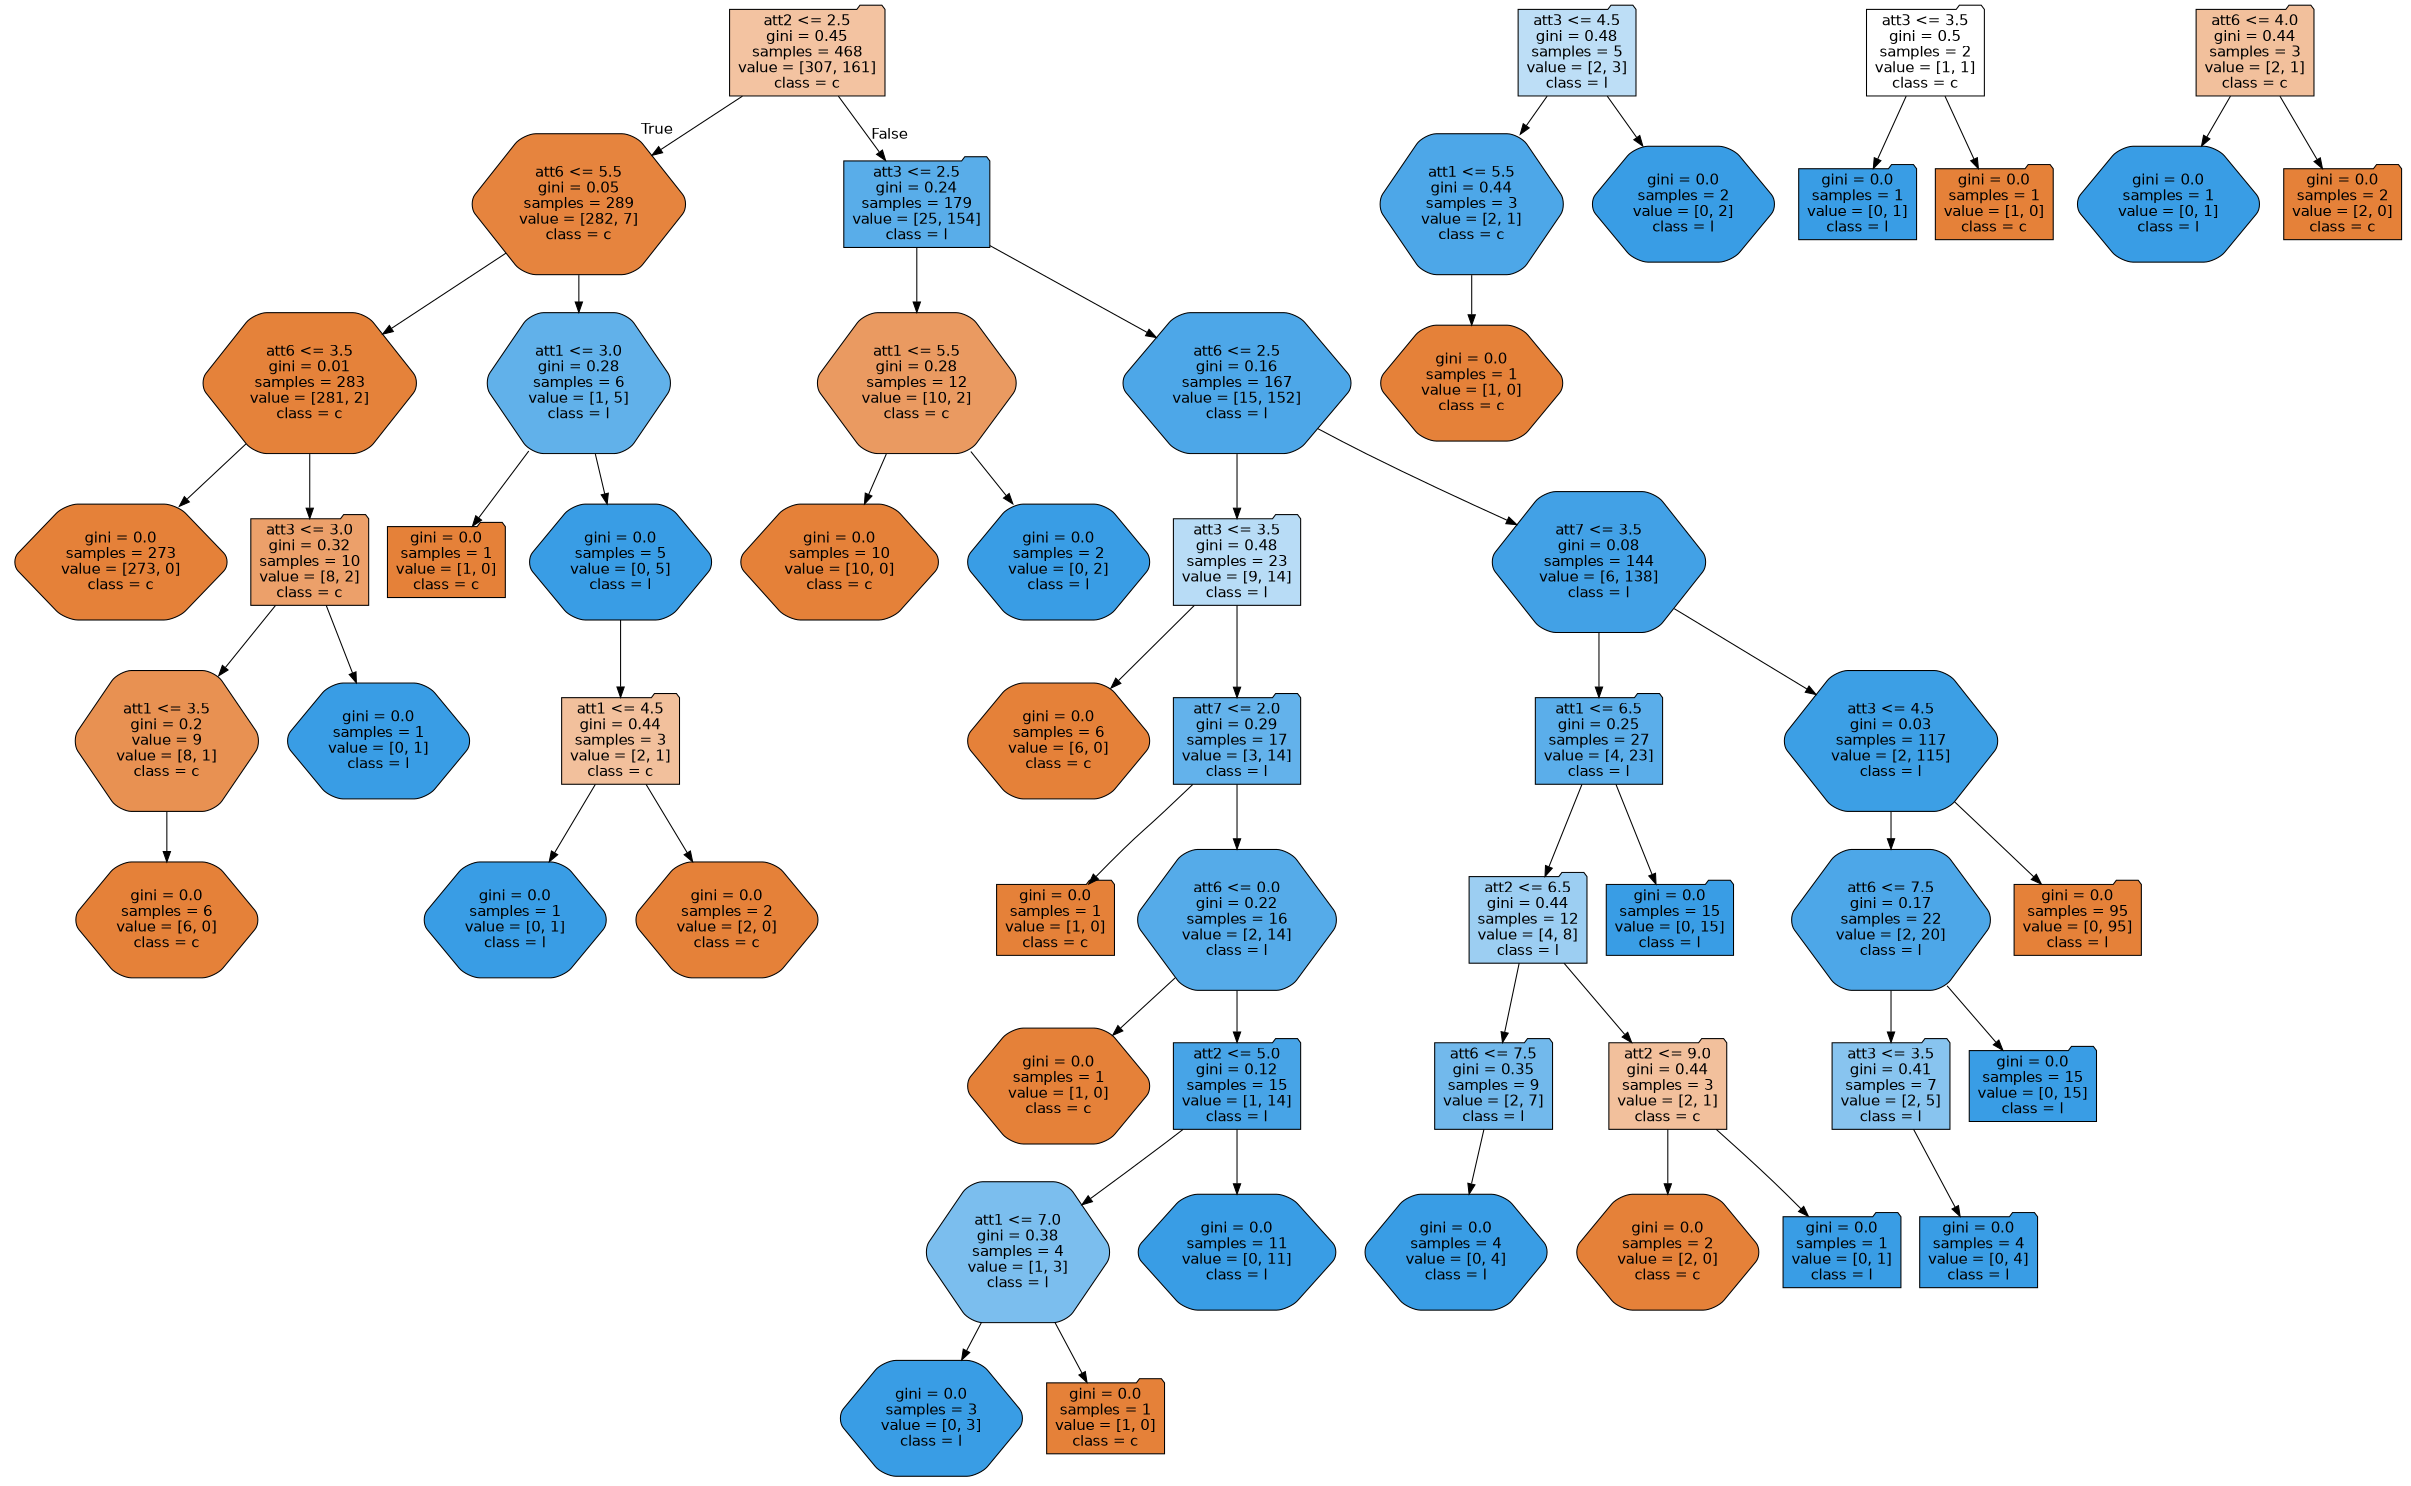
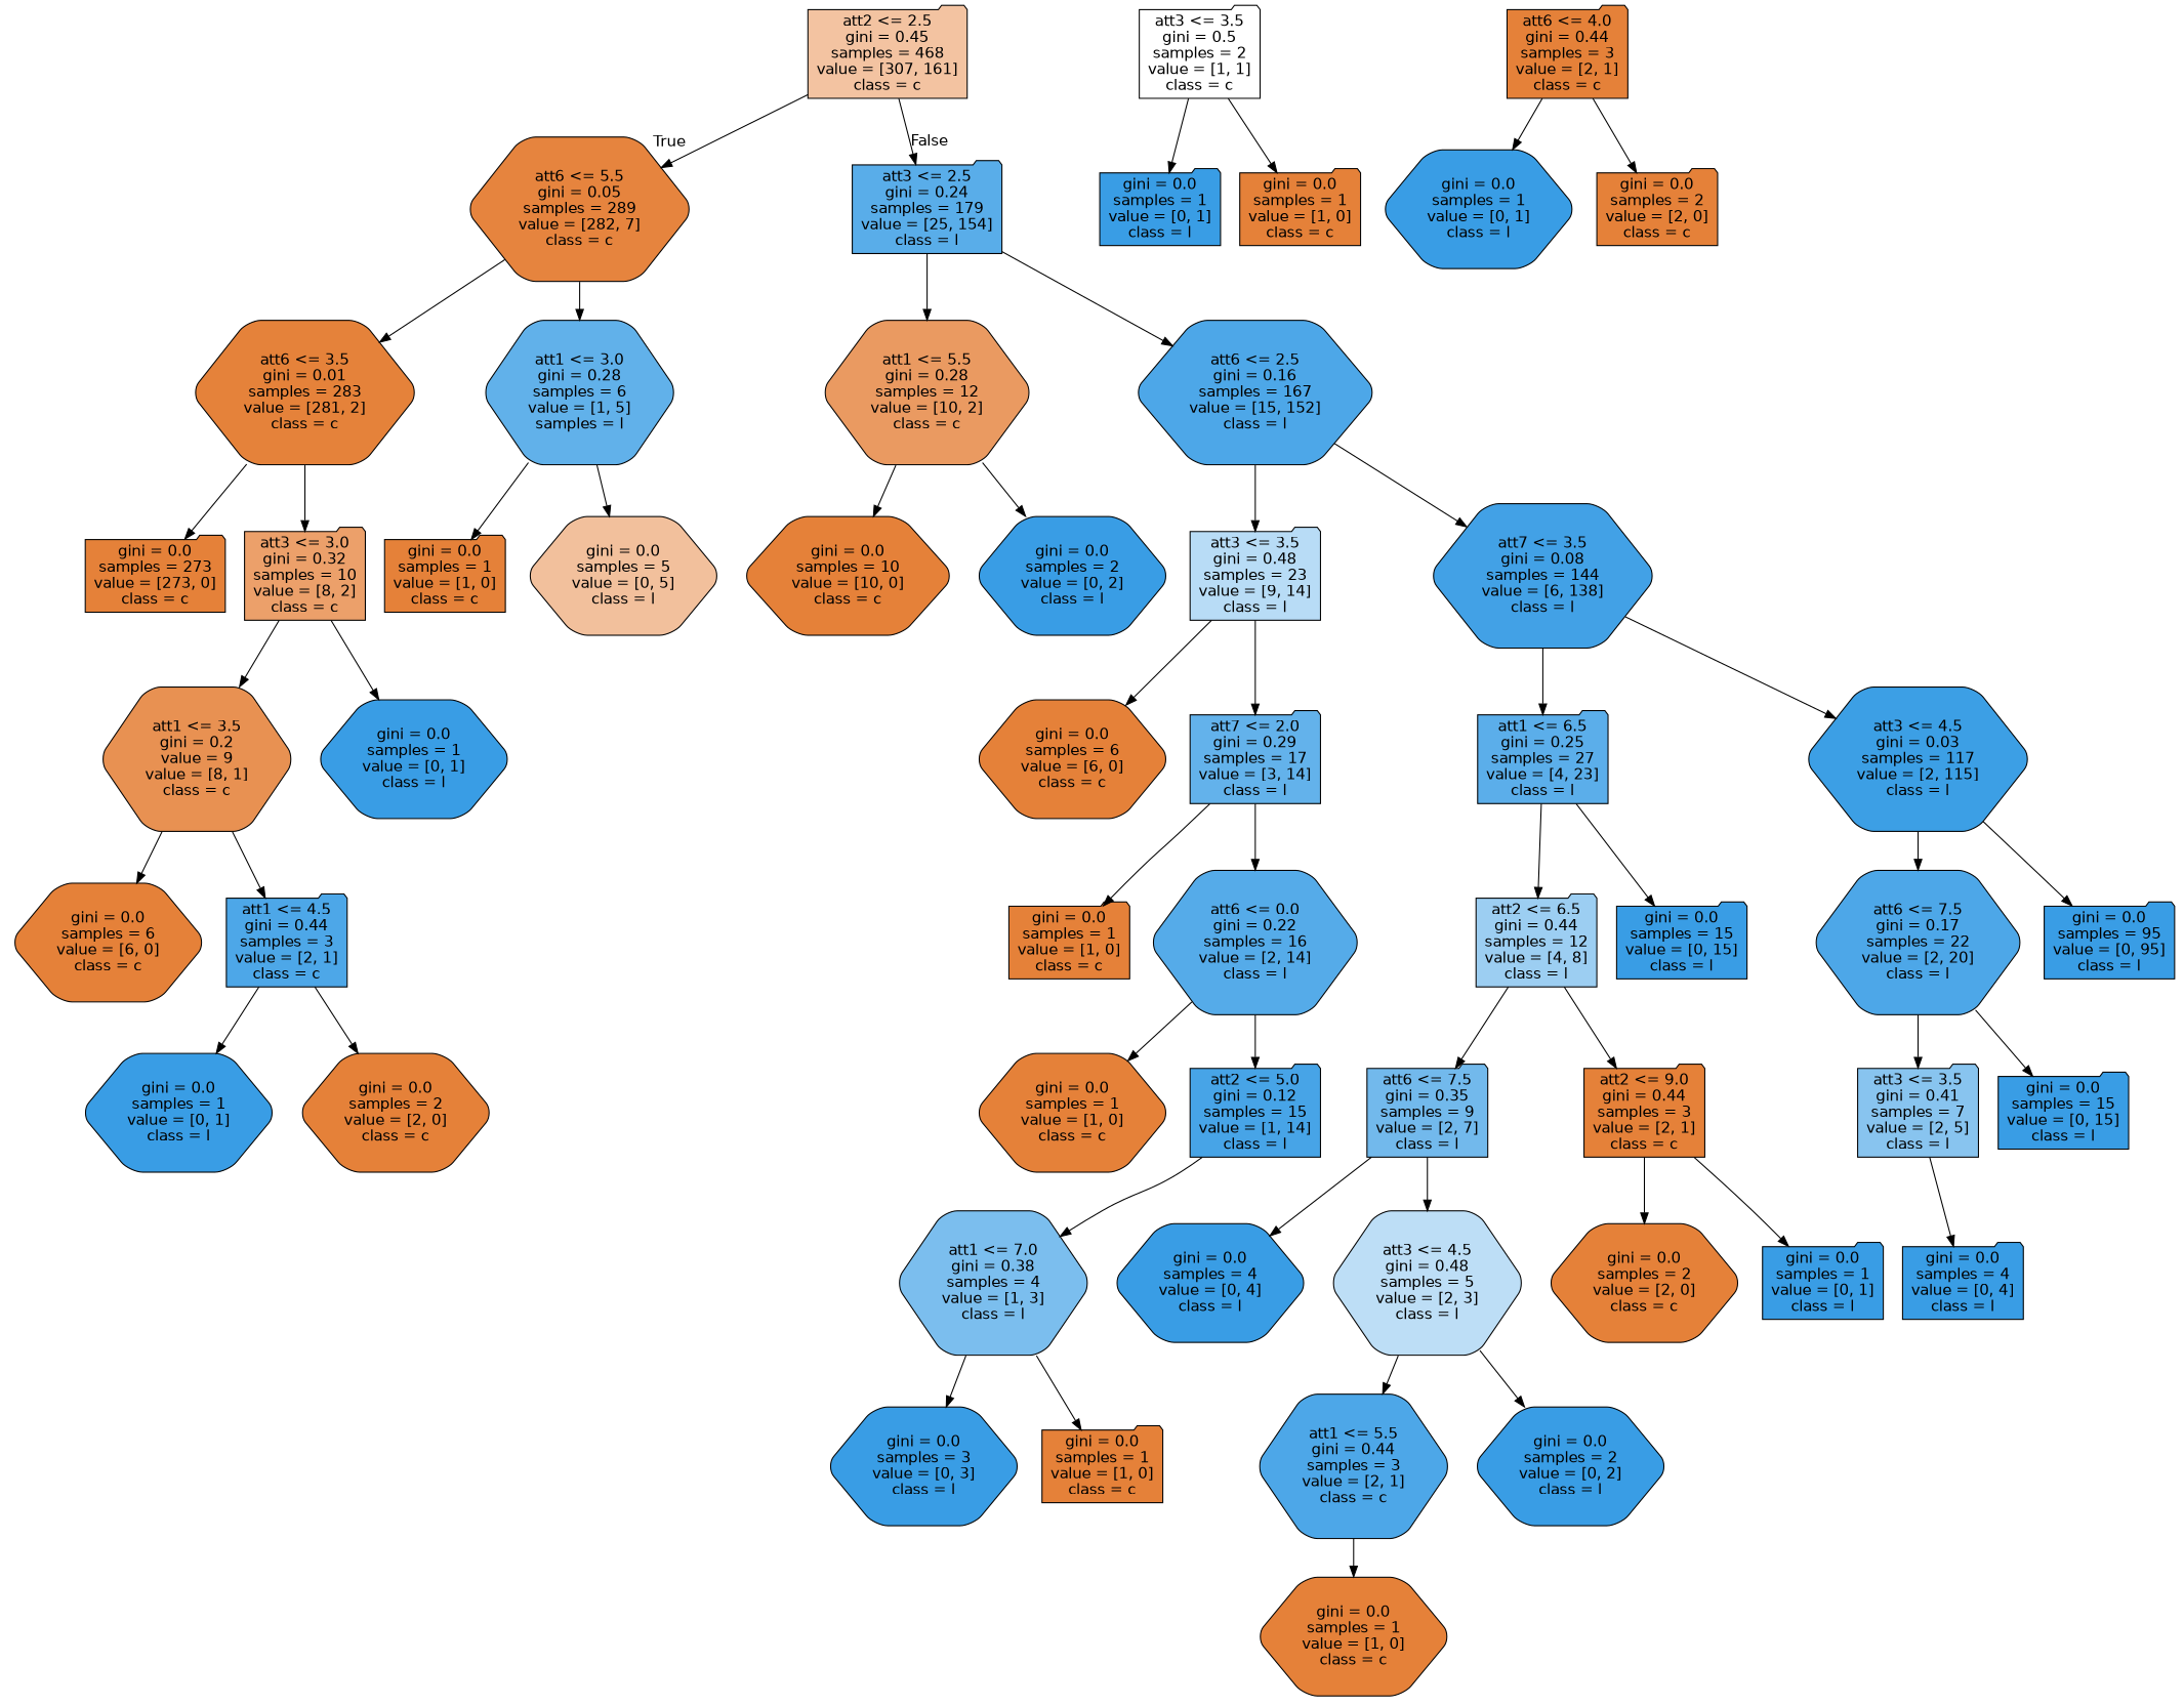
  digraph {
    node [color=black fillcolor="#399de5" fontname=helvetica shape=hexagon style="filled, rounded"]
    edge [fontname=helvetica]
    n1 [fillcolor="#f3c3a1" label="att2 <= 2.5\ngini = 0.45\nsamples = 468\nvalue = [307, 161]\nclass = c" shape=folder]
    n2 [fillcolor="#e6843e" label="att6 <= 5.5\ngini = 0.05\nsamples = 289\nvalue = [282, 7]\nclass = c"]
    n3 [fillcolor="#59ade9" label="att3 <= 2.5\ngini = 0.24\nsamples = 179\nvalue = [25, 154]\nclass = l" shape=folder]
    n4 [fillcolor="#e5823a" label="att6 <= 3.5\ngini = 0.01\nsamples = 283\nvalue = [281, 2]\nclass = c"]
-   n5 [fillcolor="#61b1ea" label="att1 <= 3.0\ngini = 0.28\nsamples = 6\nvalue = [1, 5]\nclass = l"]
+   n5 [fillcolor="#61b1ea" label="att1 <= 3.0\ngini = 0.28\nsamples = 6\nvalue = [1, 5]\nsamples = l"]
    n6 [fillcolor="#ea9a61" label="att1 <= 5.5\ngini = 0.28\nsamples = 12\nvalue = [10, 2]\nclass = c"]
    n7 [fillcolor="#4da7e8" label="att6 <= 2.5\ngini = 0.16\nsamples = 167\nvalue = [15, 152]\nclass = l"]
-   n8 [fillcolor="#e58139" label="gini = 0.0\nsamples = 273\nvalue = [273, 0]\nclass = c"]
+   n8 [fillcolor="#e58139" label="gini = 0.0\nsamples = 273\nvalue = [273, 0]\nclass = c" shape=folder]
    n9 [fillcolor="#eca06a" label="att3 <= 3.0\ngini = 0.32\nsamples = 10\nvalue = [8, 2]\nclass = c" shape=folder]
    n10 [fillcolor="#e58139" label="gini = 0.0\nsamples = 1\nvalue = [1, 0]\nclass = c" shape=folder]
-   n11 [label="gini = 0.0\nsamples = 5\nvalue = [0, 5]\nclass = l"]
+   n11 [fillcolor="#f2c09c" label="gini = 0.0\nsamples = 5\nvalue = [0, 5]\nclass = l"]
    n12 [fillcolor="#e89152" label="att1 <= 3.5\ngini = 0.2\nvalue = 9\nvalue = [8, 1]\nclass = c"]
    n13 [label="gini = 0.0\nsamples = 1\nvalue = [0, 1]\nclass = l"]
    n14 [fillcolor="#e58139" label="gini = 0.0\nsamples = 6\nvalue = [6, 0]\nclass = c"]
-   n15 [fillcolor="#f2c09c" label="att1 <= 4.5\ngini = 0.44\nsamples = 3\nvalue = [2, 1]\nclass = c" shape=folder]
+   n15 [fillcolor="#4da7e8" label="att1 <= 4.5\ngini = 0.44\nsamples = 3\nvalue = [2, 1]\nclass = c" shape=folder]
    n16 [label="gini = 0.0\nsamples = 1\nvalue = [0, 1]\nclass = l"]
    n17 [fillcolor="#e58139" label="gini = 0.0\nsamples = 2\nvalue = [2, 0]\nclass = c"]
    n18 [fillcolor="#e58139" label="gini = 0.0\nsamples = 10\nvalue = [10, 0]\nclass = c"]
    n19 [label="gini = 0.0\nsamples = 2\nvalue = [0, 2]\nclass = l"]
    n20 [fillcolor="#b8dcf6" label="att3 <= 3.5\ngini = 0.48\nsamples = 23\nvalue = [9, 14]\nclass = l" shape=folder]
    n21 [fillcolor="#42a1e6" label="att7 <= 3.5\ngini = 0.08\nsamples = 144\nvalue = [6, 138]\nclass = l"]
    n22 [fillcolor="#e58139" label="gini = 0.0\nsamples = 6\nvalue = [6, 0]\nclass = c"]
    n23 [fillcolor="#63b2eb" label="att7 <= 2.0\ngini = 0.29\nsamples = 17\nvalue = [3, 14]\nclass = l" shape=folder]
    n24 [fillcolor="#5baeea" label="att1 <= 6.5\ngini = 0.25\nsamples = 27\nvalue = [4, 23]\nclass = l" shape=folder]
    n25 [fillcolor="#3c9fe5" label="att3 <= 4.5\ngini = 0.03\nsamples = 117\nvalue = [2, 115]\nclass = l"]
    n26 [fillcolor="#e58139" label="gini = 0.0\nsamples = 1\nvalue = [1, 0]\nclass = c" shape=folder]
    n27 [fillcolor="#55abe9" label="att6 <= 0.0\ngini = 0.22\nsamples = 16\nvalue = [2, 14]\nclass = l"]
    n28 [fillcolor="#e58139" label="gini = 0.0\nsamples = 1\nvalue = [1, 0]\nclass = c"]
    n29 [fillcolor="#47a4e7" label="att2 <= 5.0\ngini = 0.12\nsamples = 15\nvalue = [1, 14]\nclass = l" shape=folder]
    n30 [fillcolor="#7bbeee" label="att1 <= 7.0\ngini = 0.38\nsamples = 4\nvalue = [1, 3]\nclass = l"]
-   n31 [label="gini = 0.0\nsamples = 11\nvalue = [0, 11]\nclass = l"]
    n32 [label="gini = 0.0\nsamples = 3\nvalue = [0, 3]\nclass = l"]
    n33 [fillcolor="#e58139" label="gini = 0.0\nsamples = 1\nvalue = [1, 0]\nclass = c" shape=folder]
    n34 [fillcolor="#9ccef2" label="att2 <= 6.5\ngini = 0.44\nsamples = 12\nvalue = [4, 8]\nclass = l" shape=folder]
    n35 [label="gini = 0.0\nsamples = 15\nvalue = [0, 15]\nclass = l" shape=folder]
    n36 [fillcolor="#4da7e8" label="att6 <= 7.5\ngini = 0.17\nsamples = 22\nvalue = [2, 20]\nclass = l"]
-   n37 [fillcolor="#e58139" label="gini = 0.0\nsamples = 95\nvalue = [0, 95]\nclass = l" shape=folder]
+   n37 [label="gini = 0.0\nsamples = 95\nvalue = [0, 95]\nclass = l" shape=folder]
    n38 [fillcolor="#72b9ec" label="att6 <= 7.5\ngini = 0.35\nsamples = 9\nvalue = [2, 7]\nclass = l" shape=folder]
-   n39 [fillcolor="#f2c09c" label="att2 <= 9.0\ngini = 0.44\nsamples = 3\nvalue = [2, 1]\nclass = c" shape=folder]
+   n39 [fillcolor="#e58139" label="att2 <= 9.0\ngini = 0.44\nsamples = 3\nvalue = [2, 1]\nclass = c" shape=folder]
    n40 [label="gini = 0.0\nsamples = 4\nvalue = [0, 4]\nclass = l"]
-   n41 [fillcolor="#bddef6" label="att3 <= 4.5\ngini = 0.48\nsamples = 5\nvalue = [2, 3]\nclass = l" shape=folder]
+   n41 [fillcolor="#bddef6" label="att3 <= 4.5\ngini = 0.48\nsamples = 5\nvalue = [2, 3]\nclass = l"]
    n42 [fillcolor="#e58139" label="gini = 0.0\nsamples = 2\nvalue = [2, 0]\nclass = c"]
    n43 [label="gini = 0.0\nsamples = 1\nvalue = [0, 1]\nclass = l" shape=folder]
    n44 [fillcolor="#4da7e8" label="att1 <= 5.5\ngini = 0.44\nsamples = 3\nvalue = [2, 1]\nclass = c"]
    n45 [label="gini = 0.0\nsamples = 2\nvalue = [0, 2]\nclass = l"]
    n46 [fillcolor="#e58139" label="gini = 0.0\nsamples = 1\nvalue = [1, 0]\nclass = c"]
    n47 [fillcolor="#ffffff" label="att3 <= 3.5\ngini = 0.5\nsamples = 2\nvalue = [1, 1]\nclass = c" shape=folder]
    n48 [label="gini = 0.0\nsamples = 1\nvalue = [0, 1]\nclass = l" shape=folder]
    n49 [fillcolor="#e58139" label="gini = 0.0\nsamples = 1\nvalue = [1, 0]\nclass = c" shape=folder]
    n50 [fillcolor="#88c4ef" label="att3 <= 3.5\ngini = 0.41\nsamples = 7\nvalue = [2, 5]\nclass = l" shape=folder]
    n51 [label="gini = 0.0\nsamples = 15\nvalue = [0, 15]\nclass = l" shape=folder]
    n52 [label="gini = 0.0\nsamples = 4\nvalue = [0, 4]\nclass = l" shape=folder]
-   n53 [fillcolor="#f2c09c" label="att6 <= 4.0\ngini = 0.44\nsamples = 3\nvalue = [2, 1]\nclass = c" shape=folder]
+   n53 [fillcolor="#e58139" label="att6 <= 4.0\ngini = 0.44\nsamples = 3\nvalue = [2, 1]\nclass = c" shape=folder]
    n54 [label="gini = 0.0\nsamples = 1\nvalue = [0, 1]\nclass = l"]
    n55 [fillcolor="#e58139" label="gini = 0.0\nsamples = 2\nvalue = [2, 0]\nclass = c" shape=folder]
    n1 -> n2 [headlabel=True labelangle=45 labeldistance=2.5]
    n1 -> n3 [headlabel=False labelangle=-45 labeldistance=2.5]
    n2 -> n4
    n2 -> n5
    n3 -> n6
    n3 -> n7
    n4 -> n8
    n4 -> n9
    n5 -> n10
    n5 -> n11
    n6 -> n18
    n6 -> n19
    n7 -> n20
    n7 -> n21
    n9 -> n12
    n9 -> n13
    n12 -> n14
-   n11 -> n15
+   n12 -> n15
    n15 -> n16
    n15 -> n17
    n20 -> n22
    n20 -> n23
    n21 -> n24
    n21 -> n25
    n23 -> n26
    n23 -> n27
    n24 -> n34
    n24 -> n35
    n25 -> n36
    n25 -> n37
    n27 -> n28
    n27 -> n29
    n29 -> n30
-   n29 -> n31
    n30 -> n32
    n30 -> n33
    n34 -> n38
    n34 -> n39
    n36 -> n50
    n36 -> n51
    n38 -> n40
+   n38 -> n41
    n39 -> n42
    n39 -> n43
    n41 -> n44
    n41 -> n45
    n44 -> n46
    n47 -> n48
    n47 -> n49
    n50 -> n52
    n53 -> n54
    n53 -> n55
  }
